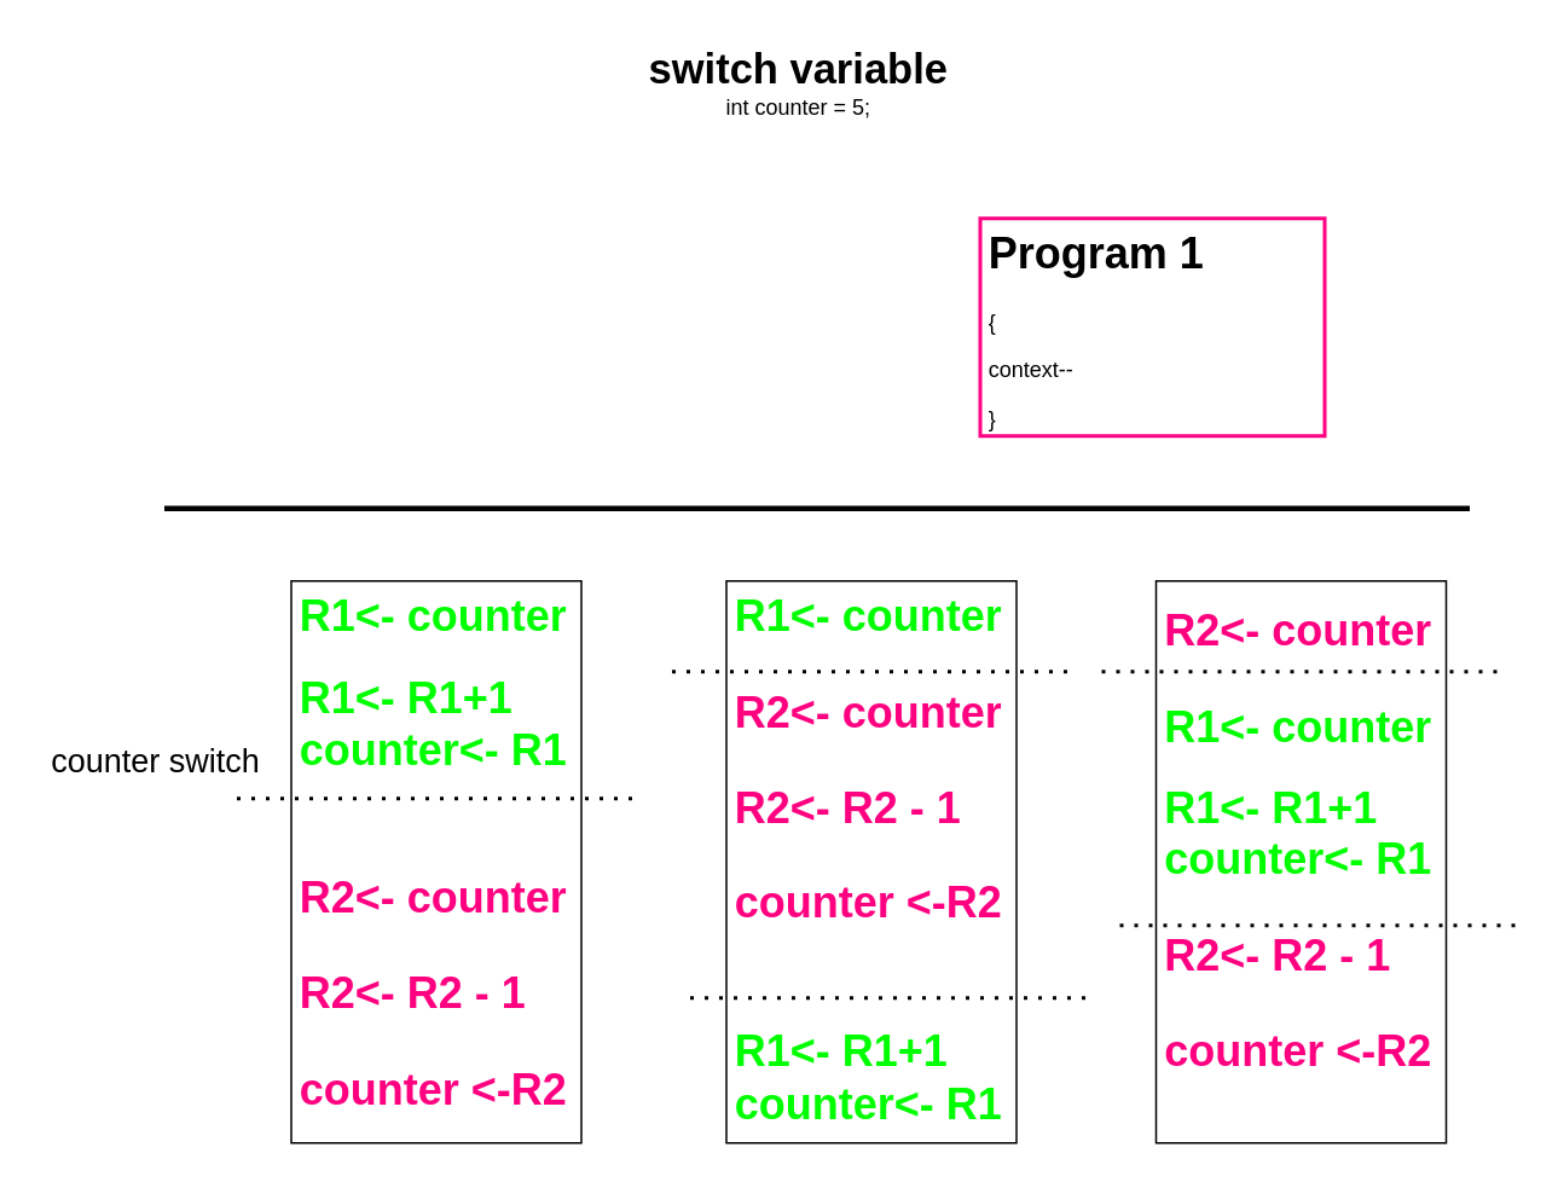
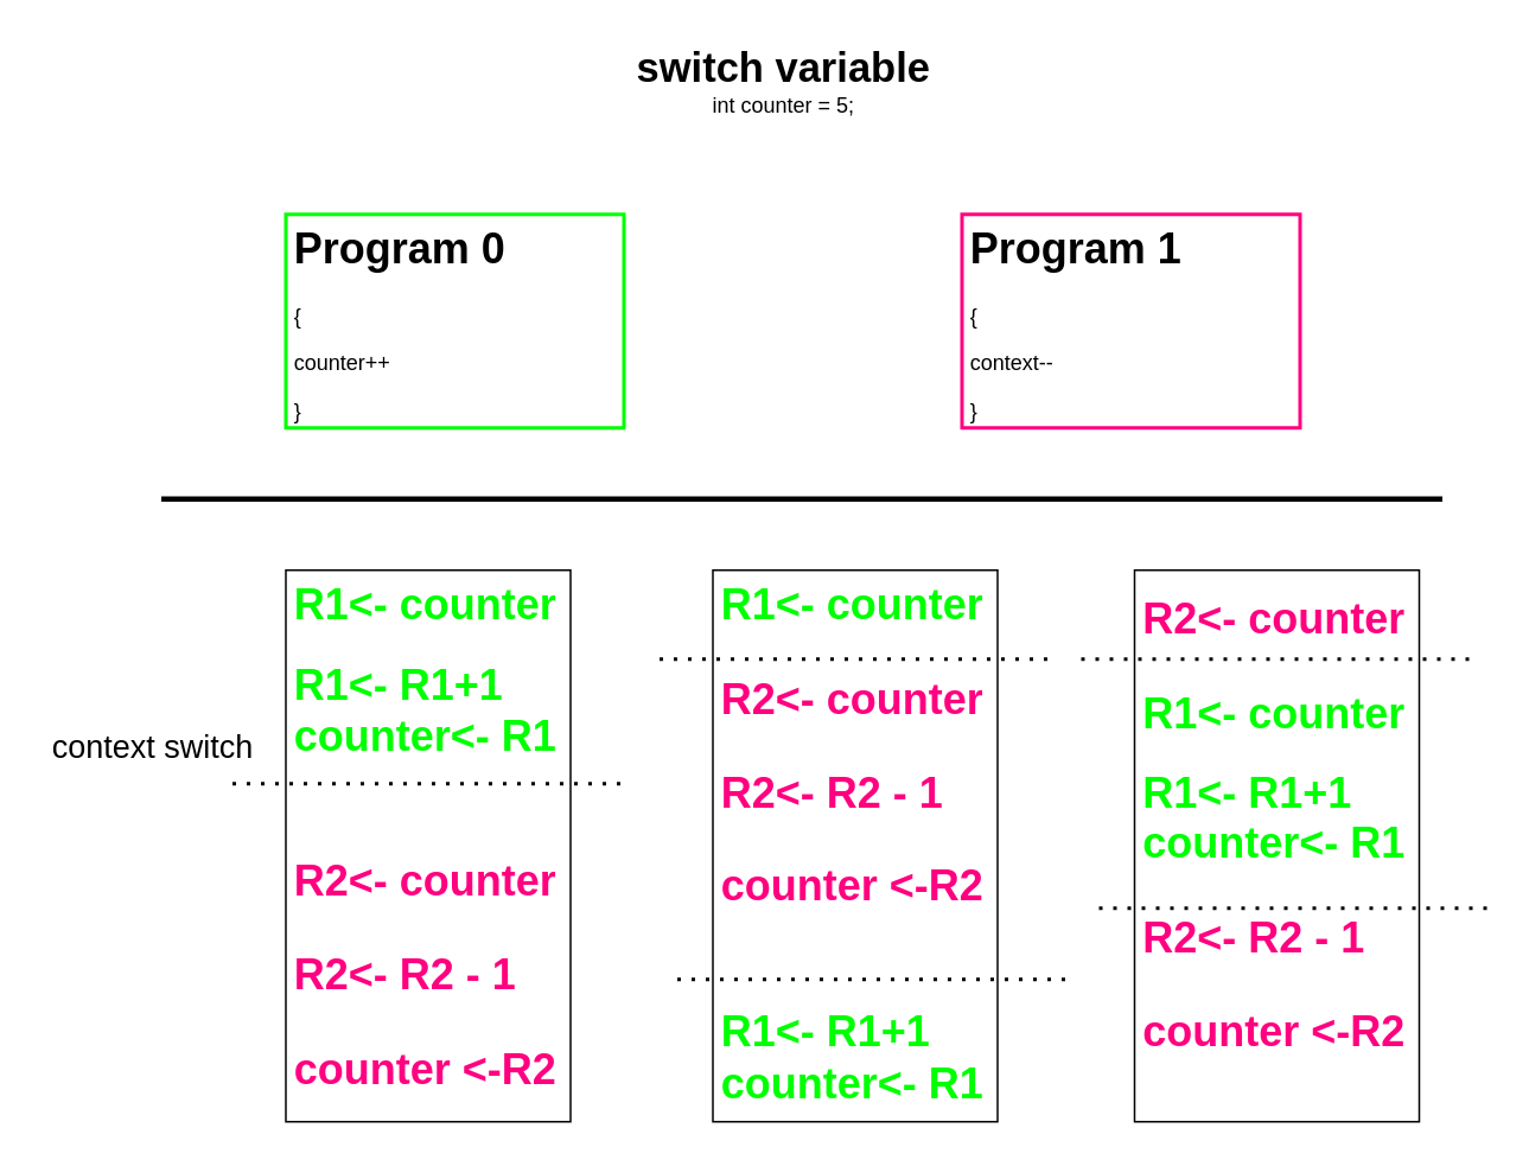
  <mxCell id="0" />
  <mxCell id="1" parent="0" />
+ <mxCell id="2" value="&lt;h1&gt;Program 0&lt;/h1&gt;&lt;p&gt;{&lt;/p&gt;&lt;p&gt;counter++&lt;/p&gt;&lt;p&gt;}&lt;/p&gt;" style="text;html=1;fillColor=none;spacing=5;spacingTop=-20;whiteSpace=wrap;overflow=hidden;rounded=0;strokeColor=#00FF00;strokeWidth=2;" vertex="1" parent="1"><mxGeometry x="160" y="120" width="190" height="120" as="geometry" /></mxCell>
  <mxCell id="3" value="&lt;h1&gt;Program 1&lt;/h1&gt;&lt;p&gt;{&lt;/p&gt;&lt;p&gt;context--&lt;/p&gt;&lt;p&gt;}&lt;/p&gt;" style="text;html=1;fillColor=none;spacing=5;spacingTop=-20;whiteSpace=wrap;overflow=hidden;rounded=0;strokeWidth=2;strokeColor=#FF0080;" vertex="1" parent="1"><mxGeometry x="540" y="120" width="190" height="120" as="geometry" /></mxCell>
  <mxCell id="4" value="&lt;font style=&quot;font-size: 23px&quot;&gt;&lt;b&gt;switch variable&lt;br&gt;&lt;/b&gt;&lt;/font&gt;int counter = 5;" style="text;html=1;strokeColor=none;fillColor=none;align=center;verticalAlign=middle;whiteSpace=wrap;rounded=0;" vertex="1" parent="1"><mxGeometry x="340" y="20" width="200" height="50" as="geometry" /></mxCell>
  <mxCell id="5" value="" style="endArrow=none;html=1;strokeWidth=3;" edge="1" parent="1"><mxGeometry width="50" height="50" relative="1" as="geometry"><mxPoint x="90" y="280" as="sourcePoint" /><mxPoint x="810" y="280" as="targetPoint" /></mxGeometry></mxCell>
  <mxCell id="6" value="&lt;h1&gt;&lt;font color=&quot;#00ff00&quot;&gt;R1&amp;lt;- counter&lt;/font&gt;&lt;/h1&gt;&lt;div style=&quot;font-size: 24px&quot;&gt;&lt;b&gt;&lt;font color=&quot;#00ff00&quot;&gt;R1&amp;lt;- R1+1&lt;/font&gt;&lt;/b&gt;&lt;/div&gt;&lt;div style=&quot;font-size: 24px&quot;&gt;&lt;b&gt;&lt;font color=&quot;#00ff00&quot;&gt;counter&amp;lt;- R1&lt;/font&gt;&lt;/b&gt;&lt;/div&gt;&lt;div style=&quot;font-size: 24px&quot;&gt;&lt;b&gt;&lt;br&gt;&lt;/b&gt;&lt;/div&gt;&lt;p style=&quot;font-size: 24px&quot;&gt;&lt;b&gt;&lt;font color=&quot;#ff0080&quot;&gt;R2&amp;lt;- counter&lt;/font&gt;&lt;/b&gt;&lt;/p&gt;&lt;p style=&quot;font-size: 24px&quot;&gt;&lt;b&gt;&lt;font color=&quot;#ff0080&quot;&gt;R2&amp;lt;- R2 - 1&lt;/font&gt;&lt;/b&gt;&lt;/p&gt;&lt;p style=&quot;font-size: 24px&quot;&gt;&lt;b&gt;&lt;font color=&quot;#ff0080&quot;&gt;counter &amp;lt;-R2&lt;/font&gt;&lt;/b&gt;&lt;/p&gt;&lt;p style=&quot;font-size: 24px&quot;&gt;&lt;b&gt;&lt;br&gt;&lt;/b&gt;&lt;/p&gt;" style="text;html=1;fillColor=none;spacing=5;spacingTop=-20;whiteSpace=wrap;overflow=hidden;rounded=0;strokeColor=#000000;" vertex="1" parent="1"><mxGeometry x="160" y="320" width="160" height="310" as="geometry" /></mxCell>
  <mxCell id="7" value="" style="endArrow=none;dashed=1;html=1;dashPattern=1 3;strokeWidth=2;" edge="1" parent="1"><mxGeometry width="50" height="50" relative="1" as="geometry"><mxPoint x="130" y="440" as="sourcePoint" /><mxPoint x="350" y="440" as="targetPoint" /></mxGeometry></mxCell>
  <mxCell id="8" value="&lt;h1&gt;&lt;font color=&quot;#00ff00&quot;&gt;R1&amp;lt;- counter&lt;/font&gt;&lt;/h1&gt;&lt;div style=&quot;font-size: 24px&quot;&gt;&lt;p&gt;&lt;b&gt;&lt;font color=&quot;#ff0080&quot;&gt;R2&amp;lt;- counter&lt;/font&gt;&lt;/b&gt;&lt;/p&gt;&lt;p&gt;&lt;b&gt;&lt;font color=&quot;#ff0080&quot;&gt;R2&amp;lt;- R2 - 1&lt;/font&gt;&lt;/b&gt;&lt;/p&gt;&lt;p&gt;&lt;b&gt;&lt;font color=&quot;#ff0080&quot;&gt;counter &amp;lt;-R2&lt;/font&gt;&lt;/b&gt;&lt;/p&gt;&lt;div&gt;&lt;b&gt;&lt;font color=&quot;#ff0080&quot;&gt;&lt;br&gt;&lt;/font&gt;&lt;/b&gt;&lt;/div&gt;&lt;/div&gt;&lt;div style=&quot;font-size: 24px&quot;&gt;&lt;b&gt;&lt;font color=&quot;#00ff00&quot;&gt;R1&amp;lt;- R1+1&lt;/font&gt;&lt;/b&gt;&lt;/div&gt;&lt;div style=&quot;font-size: 24px&quot;&gt;&lt;b&gt;&lt;font color=&quot;#00ff00&quot;&gt;counter&amp;lt;- R1&lt;/font&gt;&lt;/b&gt;&lt;/div&gt;&lt;div style=&quot;font-size: 24px&quot;&gt;&lt;b&gt;&lt;br&gt;&lt;/b&gt;&lt;/div&gt;&lt;p style=&quot;font-size: 24px&quot;&gt;&lt;br&gt;&lt;/p&gt;" style="text;html=1;fillColor=none;spacing=5;spacingTop=-20;whiteSpace=wrap;overflow=hidden;rounded=0;strokeColor=#000000;" vertex="1" parent="1"><mxGeometry x="400" y="320" width="160" height="310" as="geometry" /></mxCell>
  <mxCell id="9" value="" style="endArrow=none;dashed=1;html=1;dashPattern=1 3;strokeWidth=2;" edge="1" parent="1"><mxGeometry width="50" height="50" relative="1" as="geometry"><mxPoint x="370" y="370" as="sourcePoint" /><mxPoint x="590" y="370" as="targetPoint" /></mxGeometry></mxCell>
  <mxCell id="10" value="" style="endArrow=none;dashed=1;html=1;dashPattern=1 3;strokeWidth=2;" edge="1" parent="1"><mxGeometry width="50" height="50" relative="1" as="geometry"><mxPoint x="380" y="550" as="sourcePoint" /><mxPoint x="600" y="550" as="targetPoint" /></mxGeometry></mxCell>
  <mxCell id="11" value="&lt;h1&gt;&lt;p style=&quot;font-weight: 400&quot;&gt;&lt;b&gt;&lt;font color=&quot;#ff0080&quot;&gt;R2&amp;lt;- counter&lt;/font&gt;&lt;/b&gt;&lt;/p&gt;&lt;/h1&gt;&lt;h1&gt;&lt;font color=&quot;#00ff00&quot;&gt;R1&amp;lt;- counter&lt;/font&gt;&lt;/h1&gt;&lt;div&gt;&lt;div style=&quot;font-size: 24px&quot;&gt;&lt;b&gt;&lt;font color=&quot;#00ff00&quot;&gt;R1&amp;lt;- R1+1&lt;/font&gt;&lt;/b&gt;&lt;/div&gt;&lt;div style=&quot;font-size: 24px&quot;&gt;&lt;b&gt;&lt;font color=&quot;#00ff00&quot;&gt;counter&amp;lt;- R1&lt;/font&gt;&lt;/b&gt;&lt;/div&gt;&lt;/div&gt;&lt;div style=&quot;font-size: 24px&quot;&gt;&lt;p&gt;&lt;b&gt;&lt;font color=&quot;#ff0080&quot;&gt;R2&amp;lt;- R2 - 1&lt;/font&gt;&lt;/b&gt;&lt;br&gt;&lt;/p&gt;&lt;p&gt;&lt;b&gt;&lt;font color=&quot;#ff0080&quot;&gt;counter &amp;lt;-R2&lt;/font&gt;&lt;/b&gt;&lt;/p&gt;&lt;div&gt;&lt;b&gt;&lt;font color=&quot;#ff0080&quot;&gt;&lt;br&gt;&lt;/font&gt;&lt;/b&gt;&lt;/div&gt;&lt;/div&gt;&lt;div style=&quot;font-size: 24px&quot;&gt;&lt;br&gt;&lt;/div&gt;&lt;div style=&quot;font-size: 24px&quot;&gt;&lt;b&gt;&lt;br&gt;&lt;/b&gt;&lt;/div&gt;&lt;p style=&quot;font-size: 24px&quot;&gt;&lt;br&gt;&lt;/p&gt;" style="text;html=1;fillColor=none;spacing=5;spacingTop=-20;whiteSpace=wrap;overflow=hidden;rounded=0;strokeColor=#000000;" vertex="1" parent="1"><mxGeometry x="637" y="320" width="160" height="310" as="geometry" /></mxCell>
  <mxCell id="12" value="" style="endArrow=none;dashed=1;html=1;dashPattern=1 3;strokeWidth=2;" edge="1" parent="1"><mxGeometry width="50" height="50" relative="1" as="geometry"><mxPoint x="607" y="370" as="sourcePoint" /><mxPoint x="827" y="370" as="targetPoint" /></mxGeometry></mxCell>
  <mxCell id="13" value="" style="endArrow=none;dashed=1;html=1;dashPattern=1 3;strokeWidth=2;" edge="1" parent="1"><mxGeometry width="50" height="50" relative="1" as="geometry"><mxPoint x="617" y="510" as="sourcePoint" /><mxPoint x="837" y="510" as="targetPoint" /></mxGeometry></mxCell>
- <mxCell id="14" value="&lt;font style=&quot;font-size: 18px&quot;&gt;counter switch&lt;/font&gt;" style="text;html=1;align=center;verticalAlign=middle;resizable=0;points=[];autosize=1;" vertex="1" parent="1"><mxGeometry x="20" y="410" width="130" height="20" as="geometry" /></mxCell>
+ <mxCell id="14" value="&lt;font style=&quot;font-size: 18px&quot;&gt;context switch&lt;/font&gt;" style="text;html=1;align=center;verticalAlign=middle;resizable=0;points=[];autosize=1;" vertex="1" parent="1"><mxGeometry x="20" y="410" width="130" height="20" as="geometry" /></mxCell>
